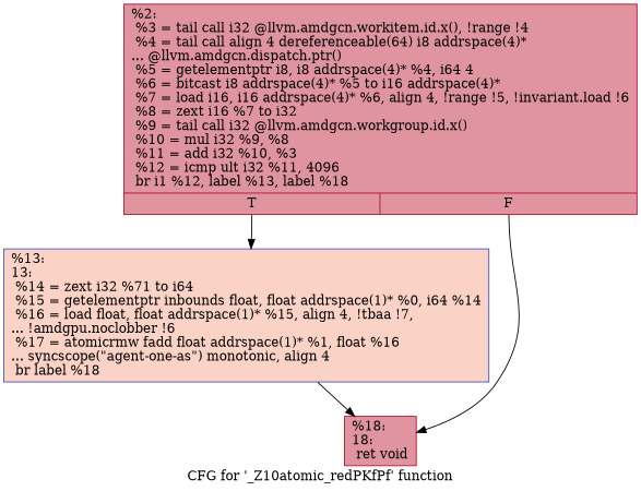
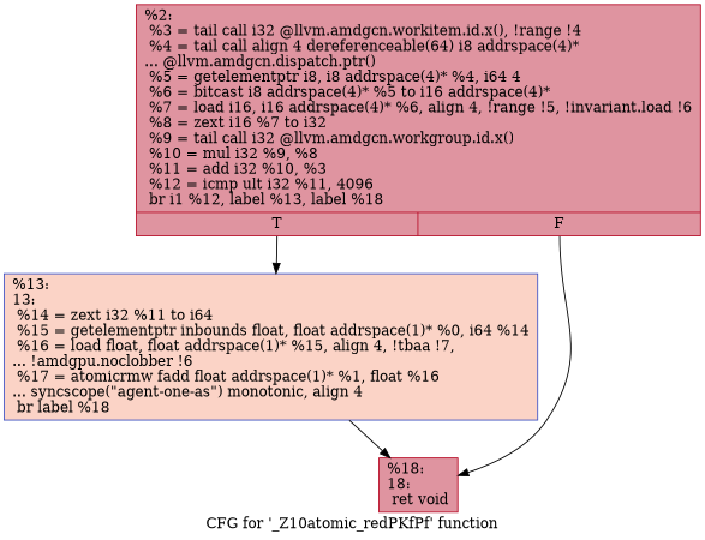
  digraph {
    label="CFG for '_Z10atomic_redPKfPf' function"
    fontname="DejaVu Serif"
    node [color="#b70d28ff" fillcolor="#b70d2870" shape=record style=filled fontname="DejaVu Serif"]
    edge [fontname="DejaVu Serif"]
    n1 [label="{%2:\l  %3 = tail call i32 @llvm.amdgcn.workitem.id.x(), !range !4\l  %4 = tail call align 4 dereferenceable(64) i8 addrspace(4)*\l... @llvm.amdgcn.dispatch.ptr()\l  %5 = getelementptr i8, i8 addrspace(4)* %4, i64 4\l  %6 = bitcast i8 addrspace(4)* %5 to i16 addrspace(4)*\l  %7 = load i16, i16 addrspace(4)* %6, align 4, !range !5, !invariant.load !6\l  %8 = zext i16 %7 to i32\l  %9 = tail call i32 @llvm.amdgcn.workgroup.id.x()\l  %10 = mul i32 %9, %8\l  %11 = add i32 %10, %3\l  %12 = icmp ult i32 %11, 4096\l  br i1 %12, label %13, label %18\l|{<s0>T|<s1>F}}"]
-   n2 [color="#3d50c3ff" fillcolor="#f59c7d70" label="{%13:\l13:                                               \l  %14 = zext i32 %71 to i64\l  %15 = getelementptr inbounds float, float addrspace(1)* %0, i64 %14\l  %16 = load float, float addrspace(1)* %15, align 4, !tbaa !7,\l... !amdgpu.noclobber !6\l  %17 = atomicrmw fadd float addrspace(1)* %1, float %16\l... syncscope(\"agent-one-as\") monotonic, align 4\l  br label %18\l}"]
+   n2 [color="#3d50c3ff" fillcolor="#f59c7d70" label="{%13:\l13:                                               \l  %14 = zext i32 %11 to i64\l  %15 = getelementptr inbounds float, float addrspace(1)* %0, i64 %14\l  %16 = load float, float addrspace(1)* %15, align 4, !tbaa !7,\l... !amdgpu.noclobber !6\l  %17 = atomicrmw fadd float addrspace(1)* %1, float %16\l... syncscope(\"agent-one-as\") monotonic, align 4\l  br label %18\l}"]
    n3 [label="{%18:\l18:                                               \l  ret void\l}"]
    n1 -> n2 [tailport=s0]
    n1 -> n3 [tailport=s1]
    n2 -> n3
  }
